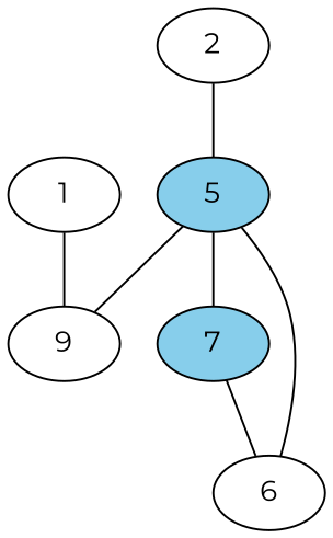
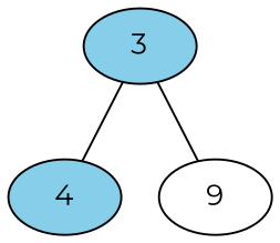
  graph {
    fontname=Montserrat
    node [fontname=Montserrat]
    edge [fontname=Montserrat]
-   3 [fillcolor=skyblue style=filled label=5]
-   4 [fillcolor=skyblue style=filled label=7]
+   3 [fillcolor=skyblue style=filled]
+   4 [fillcolor=skyblue style=filled]
    n3 [label=9]
-   6
-   1
-   2
    3 -- 4
    3 -- n3
-   3 -- 6
-   4 -- 6
-   1 -- n3
-   2 -- 3
  }
